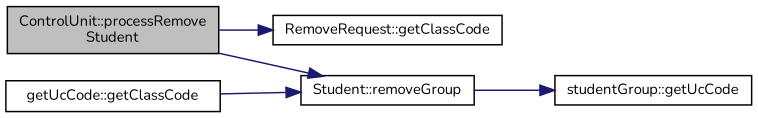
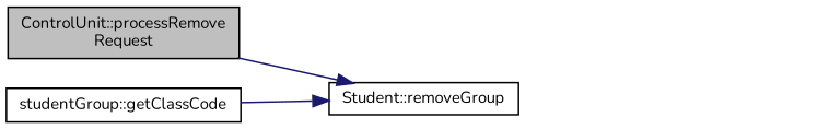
  digraph {
    fontname=Nunito
    rankdir=LR
    node [color=black fillcolor=white fontname=Nunito fontsize=10 shape=record style=filled]
    edge [color=midnightblue fontname=Nunito fontsize=10 labelfontname=Helvetica labelfontsize=10 style=solid]
-   n1 [fillcolor=grey75 fontcolor=black height=0.2 label="ControlUnit::processRemove\lStudent" width=0.4]
-   n2 [height=0.2 label="RemoveRequest::getClassCode" width=0.4]
+   n1 [fillcolor=grey75 fontcolor=black height=0.2 label="ControlUnit::processRemove\lRequest" width=0.4]
    n3 [height=0.2 label="Student::removeGroup" width=0.4]
-   n4 [height=0.2 label="studentGroup::getUcCode" width=0.4]
-   n5 [height=0.2 label="getUcCode::getClassCode" width=0.4]
-   n1 -> n2
+   n5 [height=0.2 label="studentGroup::getClassCode" width=0.4]
    n1 -> n3
-   n3 -> n4
    n5 -> n3
  }
